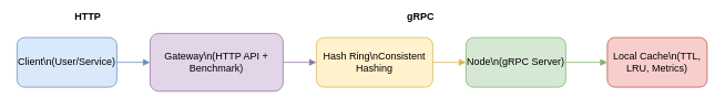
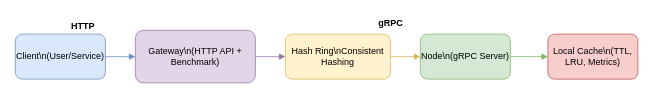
  <mxCell id="0" />
  <mxCell id="1" parent="0" />
  <mxCell id="2" value="Client\n(User/Service)" style="rounded=1;whiteSpace=wrap;html=1;fillColor=#dae8fc;strokeColor=#6c8ebf;" parent="1" vertex="1"><mxGeometry x="20" y="45" width="120" height="60" as="geometry" /></mxCell>
  <mxCell id="3" value="Gateway\n(HTTP API + Benchmark)" style="rounded=1;whiteSpace=wrap;html=1;fillColor=#e1d5e7;strokeColor=#9673a6;" parent="1" vertex="1"><mxGeometry x="180" y="40" width="160" height="70" as="geometry" /></mxCell>
  <mxCell id="4" value="Hash Ring\nConsistent Hashing" style="rounded=1;whiteSpace=wrap;html=1;fillColor=#fff2cc;strokeColor=#d6b656;" parent="1" vertex="1"><mxGeometry x="380" y="45" width="140" height="60" as="geometry" /></mxCell>
  <mxCell id="5" value="Node\n(gRPC Server)" style="rounded=1;whiteSpace=wrap;html=1;fillColor=#d5e8d4;strokeColor=#82b366;" parent="1" vertex="1"><mxGeometry x="560" y="45" width="120" height="60" as="geometry" /></mxCell>
  <mxCell id="6" value="Local Cache\n(TTL, LRU, Metrics)" style="rounded=1;whiteSpace=wrap;html=1;fillColor=#f8cecc;strokeColor=#b85450;" parent="1" vertex="1"><mxGeometry x="730" y="45" width="120" height="60" as="geometry" /></mxCell>
- <mxCell id="7" value="HTTP" style="text;html=1;strokeColor=none;fillColor=none;align=center;verticalAlign=middle;fontStyle=1" parent="1" vertex="1"><mxGeometry x="65" y="10" width="80" height="20" as="geometry" /></mxCell>
- <mxCell id="8" value="gRPC" style="text;html=1;strokeColor=none;fillColor=none;align=center;verticalAlign=middle;fontStyle=1" parent="1" vertex="1"><mxGeometry x="465" y="10" width="80" height="20" as="geometry" /></mxCell>
+ <mxCell id="7" value="HTTP" style="text;html=1;strokeColor=none;fillColor=none;align=center;verticalAlign=middle;fontStyle=1" parent="1" vertex="1"><mxGeometry x="70" y="25" width="80" height="20" as="geometry" /></mxCell>
+ <mxCell id="8" value="gRPC" style="text;html=1;strokeColor=none;fillColor=none;align=center;verticalAlign=middle;fontStyle=1" parent="1" vertex="1"><mxGeometry x="480" y="20" width="80" height="20" as="geometry" /></mxCell>
  <mxCell id="9" style="edgeStyle=orthogonalEdgeStyle;rounded=0;orthogonalLoop=1;jettySize=auto;html=1;endArrow=block;endFill=1;strokeColor=#6c8ebf;" parent="1" source="2" target="3" edge="1"><mxGeometry relative="1" as="geometry" /></mxCell>
  <mxCell id="10" style="edgeStyle=orthogonalEdgeStyle;rounded=0;orthogonalLoop=1;jettySize=auto;html=1;endArrow=block;endFill=1;strokeColor=#9673a6;" parent="1" source="3" target="4" edge="1"><mxGeometry relative="1" as="geometry" /></mxCell>
  <mxCell id="11" style="edgeStyle=orthogonalEdgeStyle;rounded=0;orthogonalLoop=1;jettySize=auto;html=1;endArrow=block;endFill=1;strokeColor=#d6b656;" parent="1" source="4" target="5" edge="1"><mxGeometry relative="1" as="geometry" /></mxCell>
  <mxCell id="12" style="edgeStyle=orthogonalEdgeStyle;rounded=0;orthogonalLoop=1;jettySize=auto;html=1;endArrow=block;endFill=1;strokeColor=#82b366;" parent="1" source="5" target="6" edge="1"><mxGeometry relative="1" as="geometry" /></mxCell>
